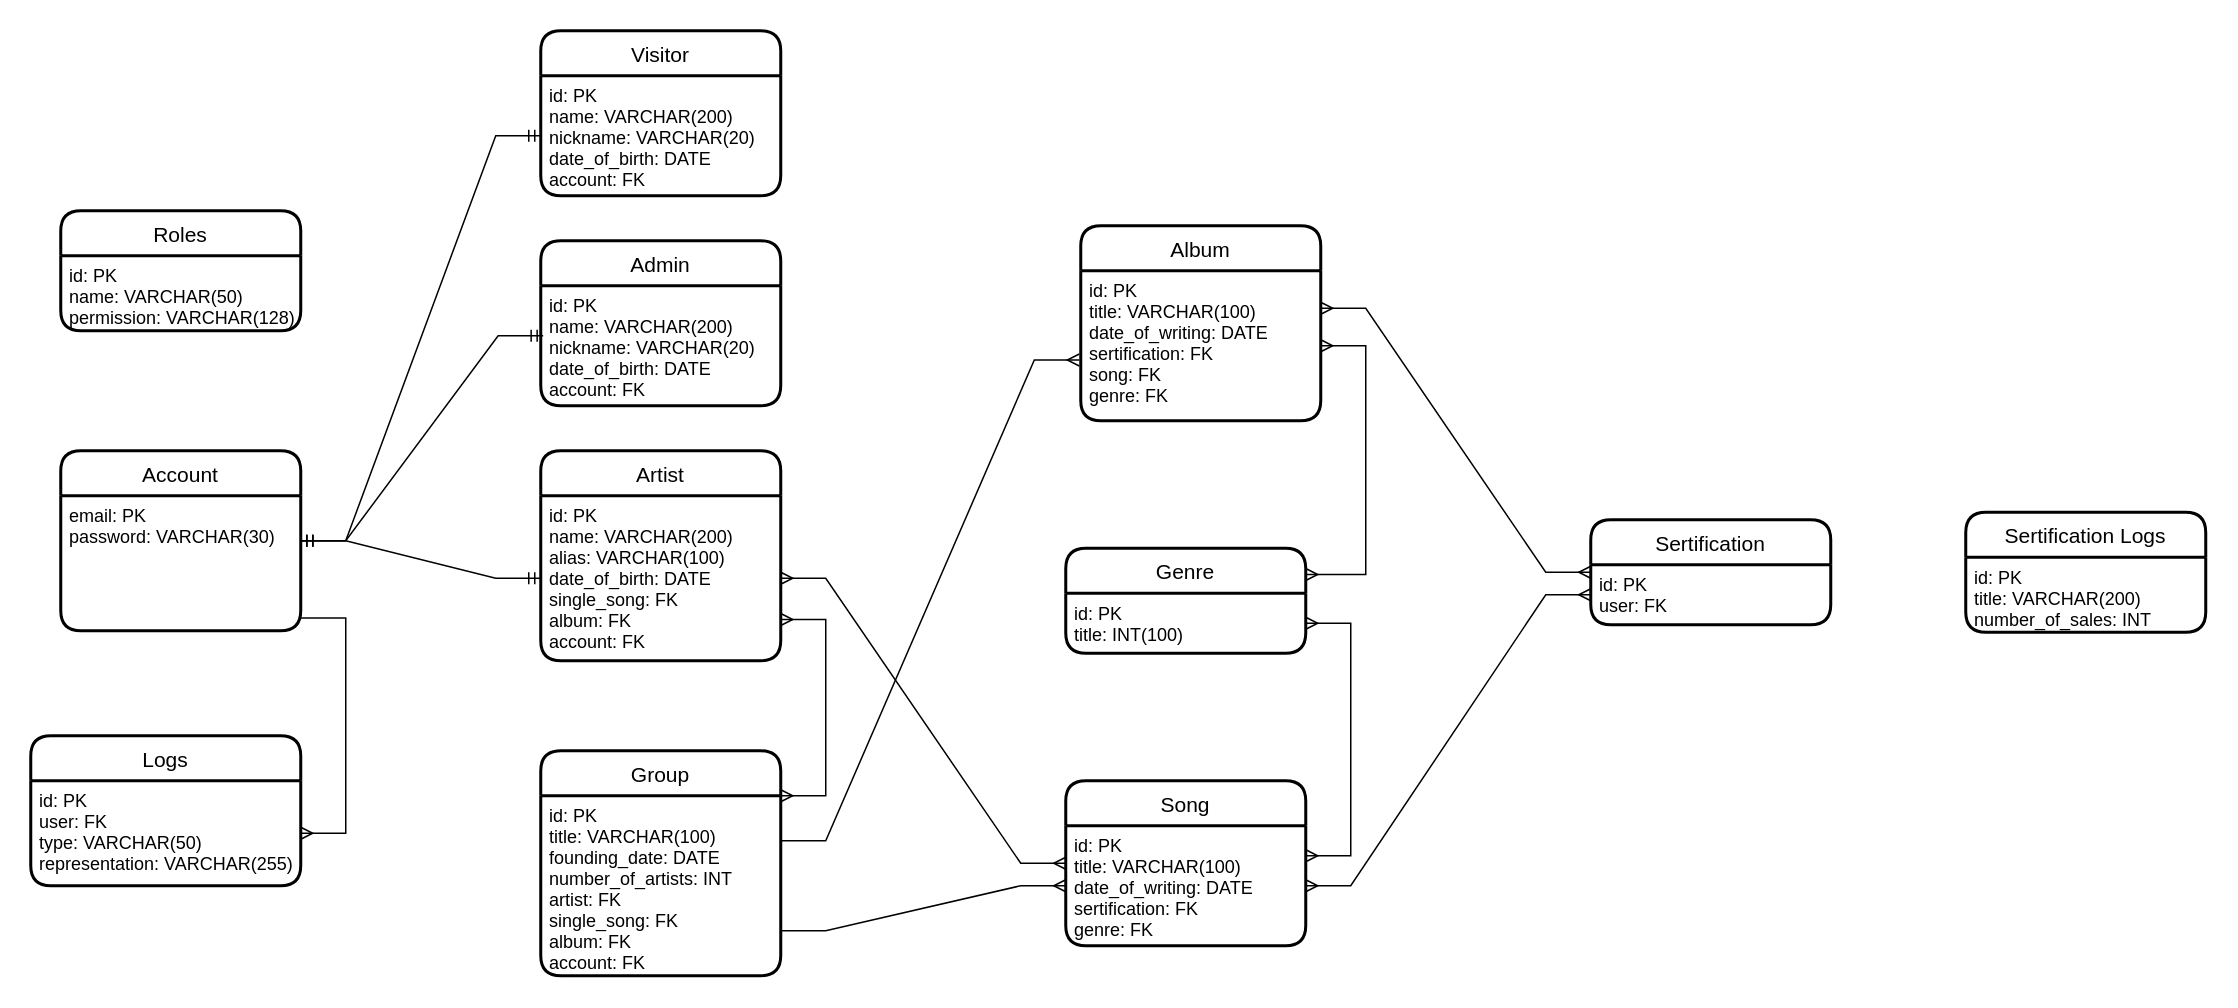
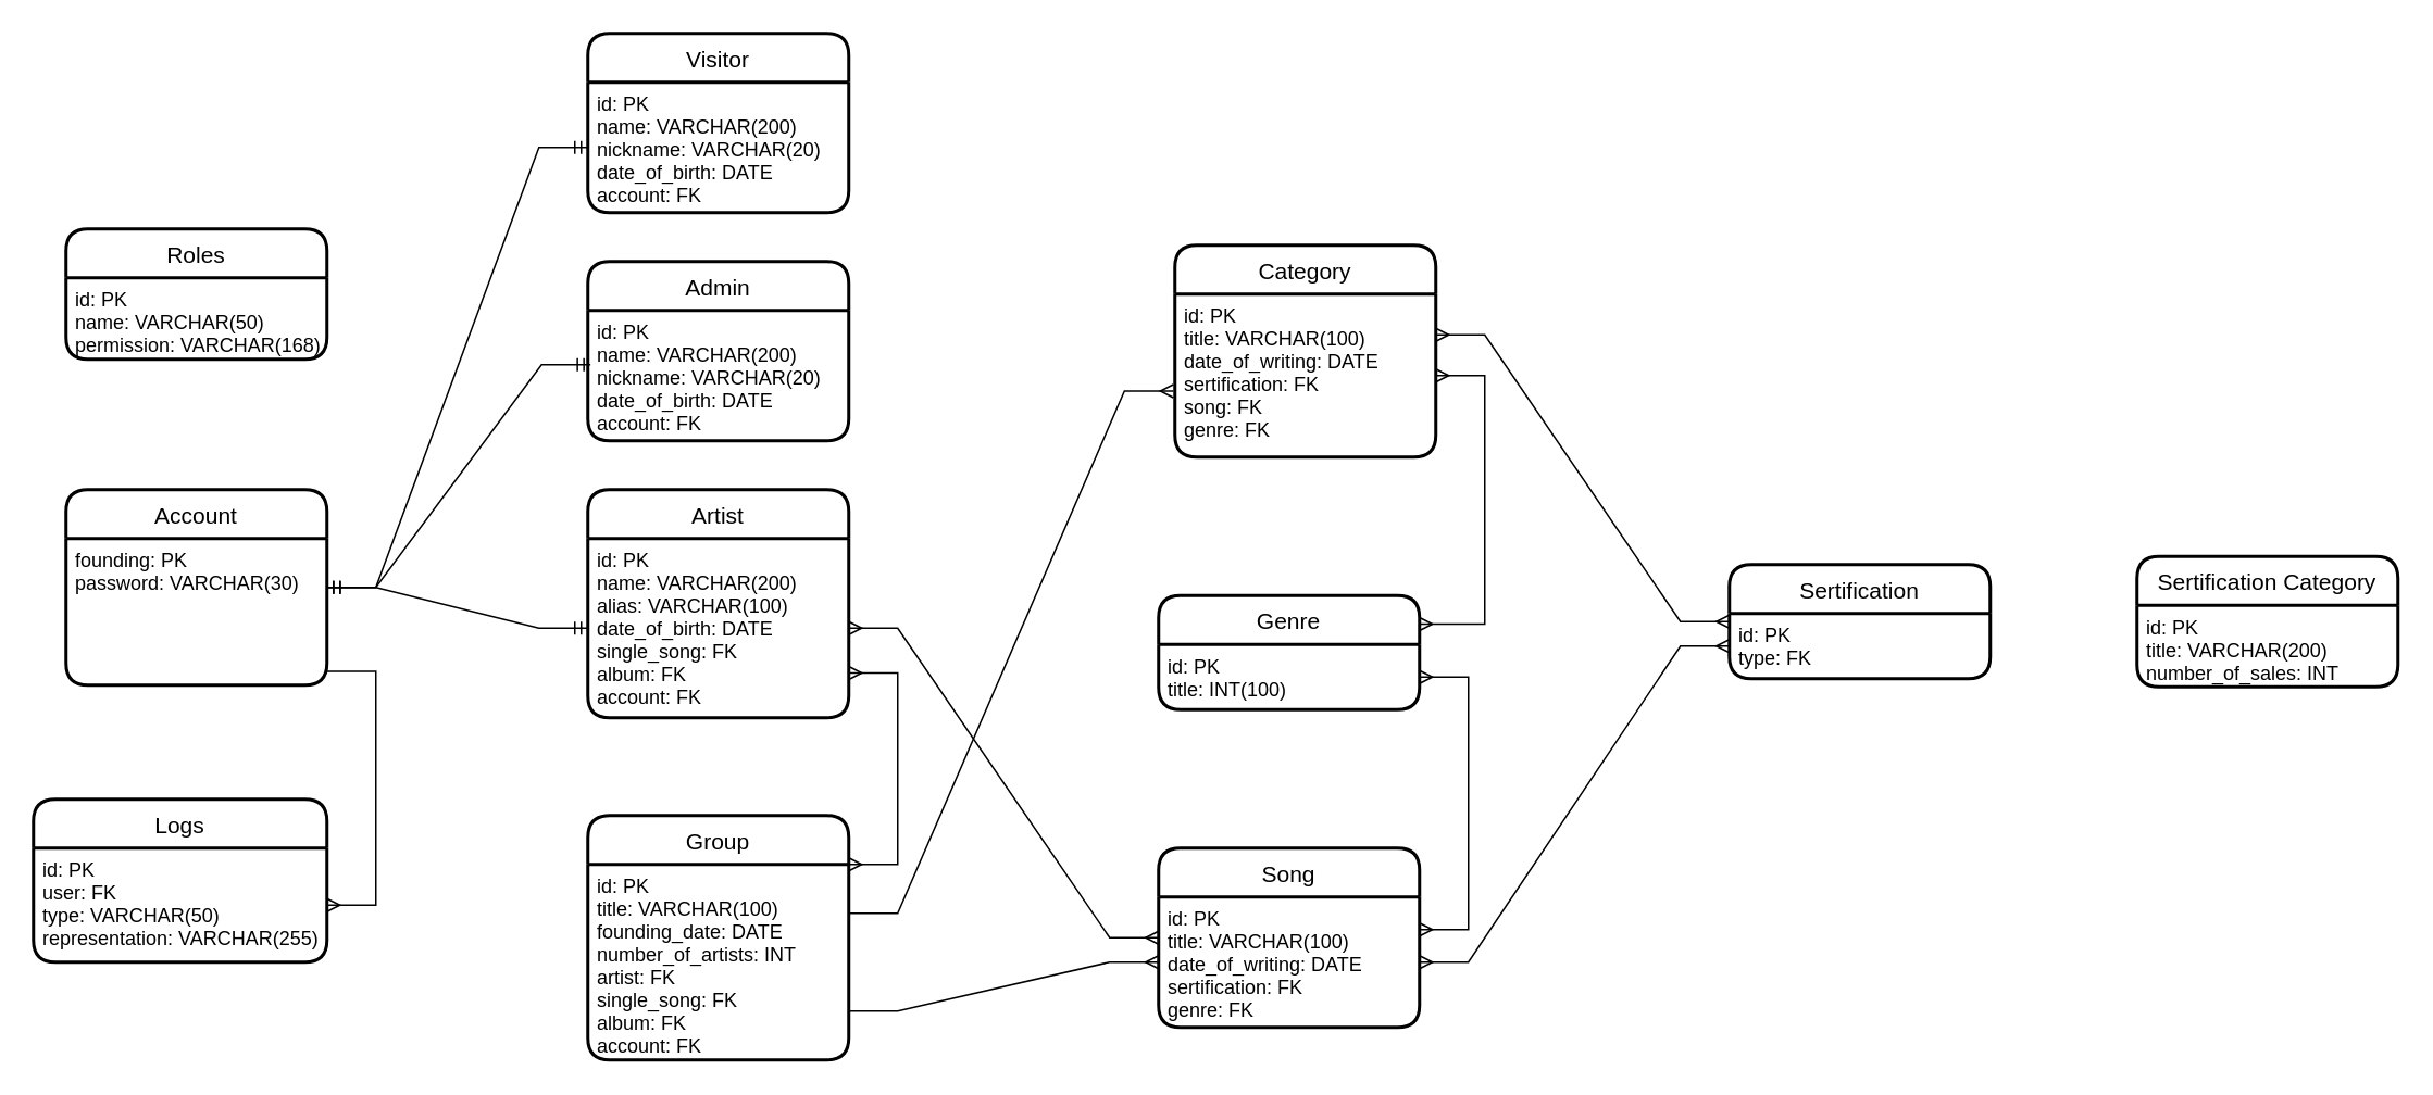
  <mxCell id="0" />
  <mxCell id="1" parent="0" />
  <mxCell id="2" value="Visitor" style="swimlane;childLayout=stackLayout;horizontal=1;startSize=30;horizontalStack=0;rounded=1;fontSize=14;fontStyle=0;strokeWidth=2;resizeParent=0;resizeLast=1;shadow=0;dashed=0;align=center;" parent="1" vertex="1"><mxGeometry x="360" y="20" width="160" height="110" as="geometry" /></mxCell>
  <mxCell id="3" value="id: PK&#10;name: VARCHAR(200)&#10;nickname: VARCHAR(20)&#10;date_of_birth: DATE&#10;account: FK" style="align=left;strokeColor=none;fillColor=none;spacingLeft=4;fontSize=12;verticalAlign=top;resizable=0;rotatable=0;part=1;" parent="2" vertex="1"><mxGeometry y="30" width="160" height="80" as="geometry" /></mxCell>
  <mxCell id="4" value="Artist" style="swimlane;childLayout=stackLayout;horizontal=1;startSize=30;horizontalStack=0;rounded=1;fontSize=14;fontStyle=0;strokeWidth=2;resizeParent=0;resizeLast=1;shadow=0;dashed=0;align=center;" parent="1" vertex="1"><mxGeometry x="360" y="300" width="160" height="140" as="geometry" /></mxCell>
  <mxCell id="5" value="id: PK&#10;name: VARCHAR(200)&#10;alias: VARCHAR(100)&#10;date_of_birth: DATE&#10;single_song: FK&#10;album: FK&#10;account: FK" style="align=left;strokeColor=none;fillColor=none;spacingLeft=4;fontSize=12;verticalAlign=top;resizable=0;rotatable=0;part=1;" parent="4" vertex="1"><mxGeometry y="30" width="160" height="110" as="geometry" /></mxCell>
  <mxCell id="6" value="Group" style="swimlane;childLayout=stackLayout;horizontal=1;startSize=30;horizontalStack=0;rounded=1;fontSize=14;fontStyle=0;strokeWidth=2;resizeParent=0;resizeLast=1;shadow=0;dashed=0;align=center;" parent="1" vertex="1"><mxGeometry x="360" y="500" width="160" height="150" as="geometry" /></mxCell>
  <mxCell id="7" value="id: PK&#10;title: VARCHAR(100)&#10;founding_date: DATE&#10;number_of_artists: INT&#10;artist: FK&#10;single_song: FK&#10;album: FK&#10;account: FK&#10;" style="align=left;strokeColor=none;fillColor=none;spacingLeft=4;fontSize=12;verticalAlign=top;resizable=0;rotatable=0;part=1;" parent="6" vertex="1"><mxGeometry y="30" width="160" height="120" as="geometry" /></mxCell>
  <mxCell id="8" value="Admin" style="swimlane;childLayout=stackLayout;horizontal=1;startSize=30;horizontalStack=0;rounded=1;fontSize=14;fontStyle=0;strokeWidth=2;resizeParent=0;resizeLast=1;shadow=0;dashed=0;align=center;" parent="1" vertex="1"><mxGeometry x="360" y="160" width="160" height="110" as="geometry" /></mxCell>
  <mxCell id="9" value="id: PK&#10;name: VARCHAR(200)&#10;nickname: VARCHAR(20)&#10;date_of_birth: DATE&#10;account: FK&#10;" style="align=left;strokeColor=none;fillColor=none;spacingLeft=4;fontSize=12;verticalAlign=top;resizable=0;rotatable=0;part=1;" parent="8" vertex="1"><mxGeometry y="30" width="160" height="80" as="geometry" /></mxCell>
- <mxCell id="10" value="Album" style="swimlane;childLayout=stackLayout;horizontal=1;startSize=30;horizontalStack=0;rounded=1;fontSize=14;fontStyle=0;strokeWidth=2;resizeParent=0;resizeLast=1;shadow=0;dashed=0;align=center;" parent="1" vertex="1"><mxGeometry x="720" y="150" width="160" height="130" as="geometry" /></mxCell>
+ <mxCell id="10" value="Category" style="swimlane;childLayout=stackLayout;horizontal=1;startSize=30;horizontalStack=0;rounded=1;fontSize=14;fontStyle=0;strokeWidth=2;resizeParent=0;resizeLast=1;shadow=0;dashed=0;align=center;" parent="1" vertex="1"><mxGeometry x="720" y="150" width="160" height="130" as="geometry" /></mxCell>
  <mxCell id="11" value="id: PK&#10;title: VARCHAR(100)&#10;date_of_writing: DATE&#10;sertification: FK&#10;song: FK&#10;genre: FK" style="align=left;strokeColor=none;fillColor=none;spacingLeft=4;fontSize=12;verticalAlign=top;resizable=0;rotatable=0;part=1;" parent="10" vertex="1"><mxGeometry y="30" width="160" height="100" as="geometry" /></mxCell>
  <mxCell id="12" value="Song" style="swimlane;childLayout=stackLayout;horizontal=1;startSize=30;horizontalStack=0;rounded=1;fontSize=14;fontStyle=0;strokeWidth=2;resizeParent=0;resizeLast=1;shadow=0;dashed=0;align=center;" parent="1" vertex="1"><mxGeometry x="710" y="520" width="160" height="110" as="geometry" /></mxCell>
  <mxCell id="13" value="id: PK&#10;title: VARCHAR(100)&#10;date_of_writing: DATE&#10;sertification: FK&#10;genre: FK" style="align=left;strokeColor=none;fillColor=none;spacingLeft=4;fontSize=12;verticalAlign=top;resizable=0;rotatable=0;part=1;" parent="12" vertex="1"><mxGeometry y="30" width="160" height="80" as="geometry" /></mxCell>
  <mxCell id="14" value="Genre" style="swimlane;childLayout=stackLayout;horizontal=1;startSize=30;horizontalStack=0;rounded=1;fontSize=14;fontStyle=0;strokeWidth=2;resizeParent=0;resizeLast=1;shadow=0;dashed=0;align=center;" parent="1" vertex="1"><mxGeometry x="710" y="365" width="160" height="70" as="geometry" /></mxCell>
  <mxCell id="15" value="id: PK&#10;title: INT(100)" style="align=left;strokeColor=none;fillColor=none;spacingLeft=4;fontSize=12;verticalAlign=top;resizable=0;rotatable=0;part=1;" parent="14" vertex="1"><mxGeometry y="30" width="160" height="40" as="geometry" /></mxCell>
  <mxCell id="16" value="Sertification" style="swimlane;childLayout=stackLayout;horizontal=1;startSize=30;horizontalStack=0;rounded=1;fontSize=14;fontStyle=0;strokeWidth=2;resizeParent=0;resizeLast=1;shadow=0;dashed=0;align=center;" parent="1" vertex="1"><mxGeometry x="1060" y="346" width="160" height="70" as="geometry" /></mxCell>
- <mxCell id="17" value="id: PK&#10;user: FK" style="align=left;strokeColor=none;fillColor=none;spacingLeft=4;fontSize=12;verticalAlign=top;resizable=0;rotatable=0;part=1;" parent="16" vertex="1"><mxGeometry y="30" width="160" height="40" as="geometry" /></mxCell>
- <mxCell id="18" value="Sertification Logs" style="swimlane;childLayout=stackLayout;horizontal=1;startSize=30;horizontalStack=0;rounded=1;fontSize=14;fontStyle=0;strokeWidth=2;resizeParent=0;resizeLast=1;shadow=0;dashed=0;align=center;" parent="1" vertex="1"><mxGeometry x="1310" y="341" width="160" height="80" as="geometry" /></mxCell>
+ <mxCell id="17" value="id: PK&#10;type: FK" style="align=left;strokeColor=none;fillColor=none;spacingLeft=4;fontSize=12;verticalAlign=top;resizable=0;rotatable=0;part=1;" parent="16" vertex="1"><mxGeometry y="30" width="160" height="40" as="geometry" /></mxCell>
+ <mxCell id="18" value="Sertification Category" style="swimlane;childLayout=stackLayout;horizontal=1;startSize=30;horizontalStack=0;rounded=1;fontSize=14;fontStyle=0;strokeWidth=2;resizeParent=0;resizeLast=1;shadow=0;dashed=0;align=center;" parent="1" vertex="1"><mxGeometry x="1310" y="341" width="160" height="80" as="geometry" /></mxCell>
  <mxCell id="19" value="id: PK&#10;title: VARCHAR(200)&#10;number_of_sales: INT" style="align=left;strokeColor=none;fillColor=none;spacingLeft=4;fontSize=12;verticalAlign=top;resizable=0;rotatable=0;part=1;" parent="18" vertex="1"><mxGeometry y="30" width="160" height="50" as="geometry" /></mxCell>
  <mxCell id="20" value="Roles" style="swimlane;childLayout=stackLayout;horizontal=1;startSize=30;horizontalStack=0;rounded=1;fontSize=14;fontStyle=0;strokeWidth=2;resizeParent=0;resizeLast=1;shadow=0;dashed=0;align=center;" parent="1" vertex="1"><mxGeometry x="40" y="140" width="160" height="80" as="geometry" /></mxCell>
- <mxCell id="21" value="id: PK&#10;name: VARCHAR(50)&#10;permission: VARCHAR(128)&#10;" style="align=left;strokeColor=none;fillColor=none;spacingLeft=4;fontSize=12;verticalAlign=top;resizable=0;rotatable=0;part=1;" parent="20" vertex="1"><mxGeometry y="30" width="160" height="50" as="geometry" /></mxCell>
+ <mxCell id="21" value="id: PK&#10;name: VARCHAR(50)&#10;permission: VARCHAR(168)&#10;" style="align=left;strokeColor=none;fillColor=none;spacingLeft=4;fontSize=12;verticalAlign=top;resizable=0;rotatable=0;part=1;" parent="20" vertex="1"><mxGeometry y="30" width="160" height="50" as="geometry" /></mxCell>
  <mxCell id="22" value="Logs" style="swimlane;childLayout=stackLayout;horizontal=1;startSize=30;horizontalStack=0;rounded=1;fontSize=14;fontStyle=0;strokeWidth=2;resizeParent=0;resizeLast=1;shadow=0;dashed=0;align=center;" parent="1" vertex="1"><mxGeometry x="20" y="490" width="180" height="100" as="geometry" /></mxCell>
  <mxCell id="23" value="id: PK&#10;user: FK&#10;type: VARCHAR(50)&#10;representation: VARCHAR(255)" style="align=left;strokeColor=none;fillColor=none;spacingLeft=4;fontSize=12;verticalAlign=top;resizable=0;rotatable=0;part=1;" parent="22" vertex="1"><mxGeometry y="30" width="180" height="70" as="geometry" /></mxCell>
  <mxCell id="24" value="" style="edgeStyle=entityRelationEdgeStyle;fontSize=12;html=1;endArrow=ERmany;startArrow=ERmany;rounded=0;exitX=1;exitY=0.5;exitDx=0;exitDy=0;" parent="1" source="5" target="12" edge="1"><mxGeometry width="100" height="100" relative="1" as="geometry"><mxPoint x="550" y="620" as="sourcePoint" /><mxPoint x="650" y="520" as="targetPoint" /></mxGeometry></mxCell>
  <mxCell id="25" value="" style="edgeStyle=entityRelationEdgeStyle;fontSize=12;html=1;endArrow=ERmany;startArrow=ERmany;rounded=0;exitX=1;exitY=0.25;exitDx=0;exitDy=0;" parent="1" source="11" target="16" edge="1"><mxGeometry width="100" height="100" relative="1" as="geometry"><mxPoint x="870" y="250" as="sourcePoint" /><mxPoint x="1030" y="370" as="targetPoint" /></mxGeometry></mxCell>
  <mxCell id="26" value="" style="edgeStyle=entityRelationEdgeStyle;fontSize=12;html=1;endArrow=ERmany;startArrow=ERmany;rounded=0;entryX=0;entryY=0.5;entryDx=0;entryDy=0;exitX=1;exitY=0.5;exitDx=0;exitDy=0;" parent="1" source="13" target="17" edge="1"><mxGeometry width="100" height="100" relative="1" as="geometry"><mxPoint x="930" y="510" as="sourcePoint" /><mxPoint x="1030" y="410" as="targetPoint" /></mxGeometry></mxCell>
  <mxCell id="27" value="" style="edgeStyle=entityRelationEdgeStyle;fontSize=12;html=1;endArrow=ERmany;startArrow=ERmany;rounded=0;exitX=1;exitY=0.25;exitDx=0;exitDy=0;" parent="1" source="14" target="11" edge="1"><mxGeometry width="100" height="100" relative="1" as="geometry"><mxPoint x="880" y="448" as="sourcePoint" /><mxPoint x="980" y="348" as="targetPoint" /></mxGeometry></mxCell>
  <mxCell id="28" value="" style="edgeStyle=entityRelationEdgeStyle;fontSize=12;html=1;endArrow=ERmany;startArrow=ERmany;rounded=0;exitX=1;exitY=0.25;exitDx=0;exitDy=0;" parent="1" source="13" target="15" edge="1"><mxGeometry width="100" height="100" relative="1" as="geometry"><mxPoint x="940" y="500" as="sourcePoint" /><mxPoint x="1040" y="400" as="targetPoint" /></mxGeometry></mxCell>
  <mxCell id="29" value="Account" style="swimlane;childLayout=stackLayout;horizontal=1;startSize=30;horizontalStack=0;rounded=1;fontSize=14;fontStyle=0;strokeWidth=2;resizeParent=0;resizeLast=1;shadow=0;dashed=0;align=center;" parent="1" vertex="1"><mxGeometry x="40" y="300" width="160" height="120" as="geometry" /></mxCell>
- <mxCell id="30" value="email: PK&#10;password: VARCHAR(30)" style="align=left;strokeColor=none;fillColor=none;spacingLeft=4;fontSize=12;verticalAlign=top;resizable=0;rotatable=0;part=1;" parent="29" vertex="1"><mxGeometry y="30" width="160" height="90" as="geometry" /></mxCell>
+ <mxCell id="30" value="founding: PK&#10;password: VARCHAR(30)" style="align=left;strokeColor=none;fillColor=none;spacingLeft=4;fontSize=12;verticalAlign=top;resizable=0;rotatable=0;part=1;" parent="29" vertex="1"><mxGeometry y="30" width="160" height="90" as="geometry" /></mxCell>
  <mxCell id="31" value="" style="edgeStyle=entityRelationEdgeStyle;fontSize=12;html=1;endArrow=ERmandOne;startArrow=ERmandOne;rounded=0;entryX=0;entryY=0.5;entryDx=0;entryDy=0;" parent="1" source="29" target="5" edge="1"><mxGeometry width="100" height="100" relative="1" as="geometry"><mxPoint x="240" y="380" as="sourcePoint" /><mxPoint x="350" y="370" as="targetPoint" /></mxGeometry></mxCell>
  <mxCell id="32" value="" style="edgeStyle=entityRelationEdgeStyle;fontSize=12;html=1;endArrow=ERmany;rounded=0;exitX=1;exitY=0.906;exitDx=0;exitDy=0;exitPerimeter=0;" parent="1" source="30" target="23" edge="1"><mxGeometry width="100" height="100" relative="1" as="geometry"><mxPoint x="210" y="730" as="sourcePoint" /><mxPoint x="300" y="590" as="targetPoint" /></mxGeometry></mxCell>
  <mxCell id="33" value="" style="edgeStyle=entityRelationEdgeStyle;fontSize=12;html=1;endArrow=ERmany;rounded=0;entryX=0;entryY=0.5;entryDx=0;entryDy=0;exitX=1;exitY=0.75;exitDx=0;exitDy=0;" parent="1" source="7" target="13" edge="1"><mxGeometry width="100" height="100" relative="1" as="geometry"><mxPoint x="570" y="750" as="sourcePoint" /><mxPoint x="670" y="650" as="targetPoint" /></mxGeometry></mxCell>
  <mxCell id="34" value="" style="edgeStyle=entityRelationEdgeStyle;fontSize=12;html=1;endArrow=ERmany;rounded=0;exitX=1;exitY=0.25;exitDx=0;exitDy=0;entryX=-0.006;entryY=0.595;entryDx=0;entryDy=0;entryPerimeter=0;" parent="1" source="7" target="11" edge="1"><mxGeometry width="100" height="100" relative="1" as="geometry"><mxPoint x="570" y="528" as="sourcePoint" /><mxPoint x="670" y="428" as="targetPoint" /></mxGeometry></mxCell>
  <mxCell id="35" value="" style="edgeStyle=entityRelationEdgeStyle;fontSize=12;html=1;endArrow=ERmandOne;startArrow=ERmandOne;rounded=0;" parent="1" source="29" target="3" edge="1"><mxGeometry width="100" height="100" relative="1" as="geometry"><mxPoint x="240" y="370" as="sourcePoint" /><mxPoint x="360" y="100" as="targetPoint" /></mxGeometry></mxCell>
  <mxCell id="36" value="" style="edgeStyle=entityRelationEdgeStyle;fontSize=12;html=1;endArrow=ERmandOne;startArrow=ERmandOne;rounded=0;entryX=0.01;entryY=0.417;entryDx=0;entryDy=0;entryPerimeter=0;" parent="1" source="29" target="9" edge="1"><mxGeometry width="100" height="100" relative="1" as="geometry"><mxPoint x="290" y="350" as="sourcePoint" /><mxPoint x="390" y="250" as="targetPoint" /></mxGeometry></mxCell>
  <mxCell id="37" value="" style="edgeStyle=entityRelationEdgeStyle;fontSize=12;html=1;endArrow=ERmany;startArrow=ERmany;rounded=0;exitX=1;exitY=0.75;exitDx=0;exitDy=0;entryX=1;entryY=0;entryDx=0;entryDy=0;" parent="1" source="5" target="7" edge="1"><mxGeometry width="100" height="100" relative="1" as="geometry"><mxPoint x="520" y="480" as="sourcePoint" /><mxPoint x="620" y="380" as="targetPoint" /></mxGeometry></mxCell>
